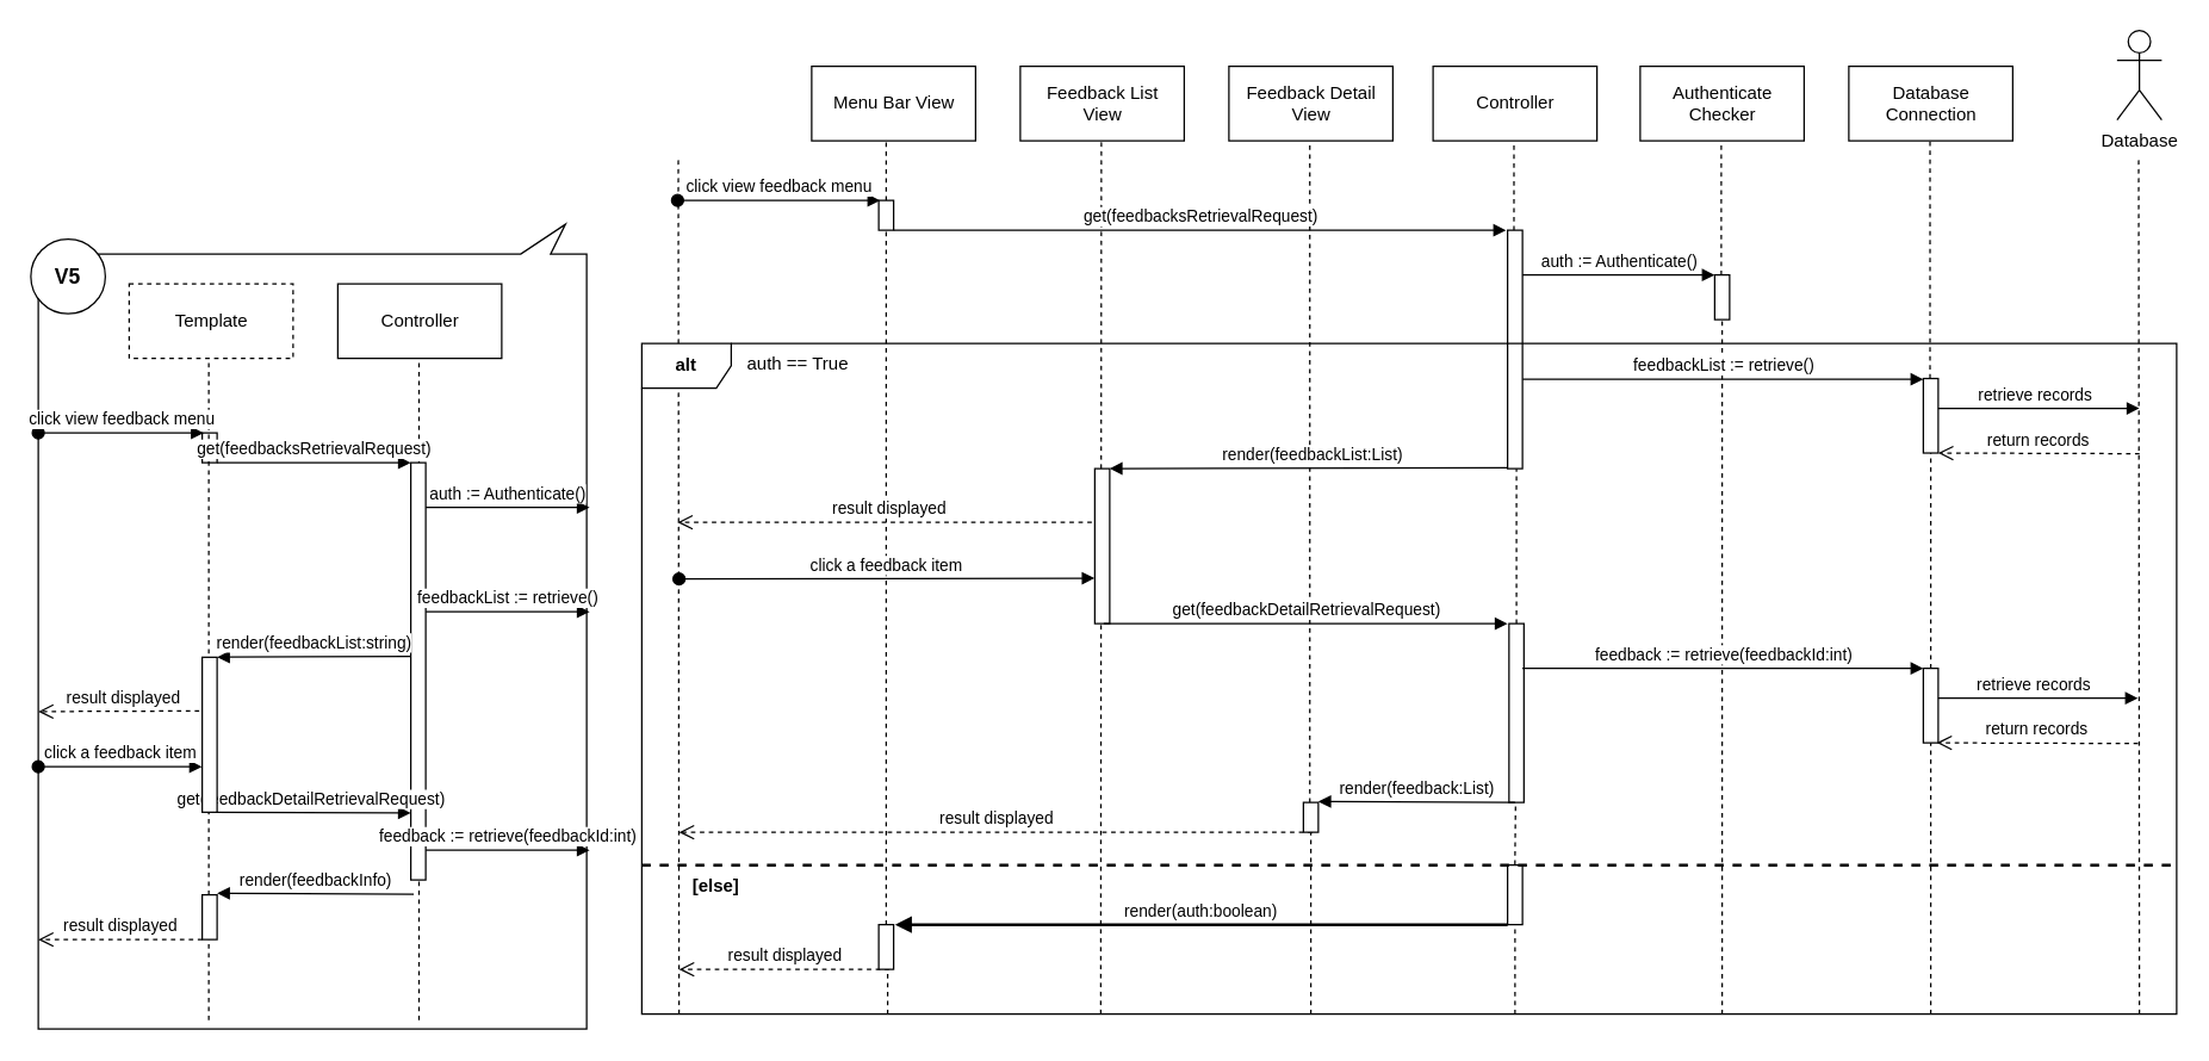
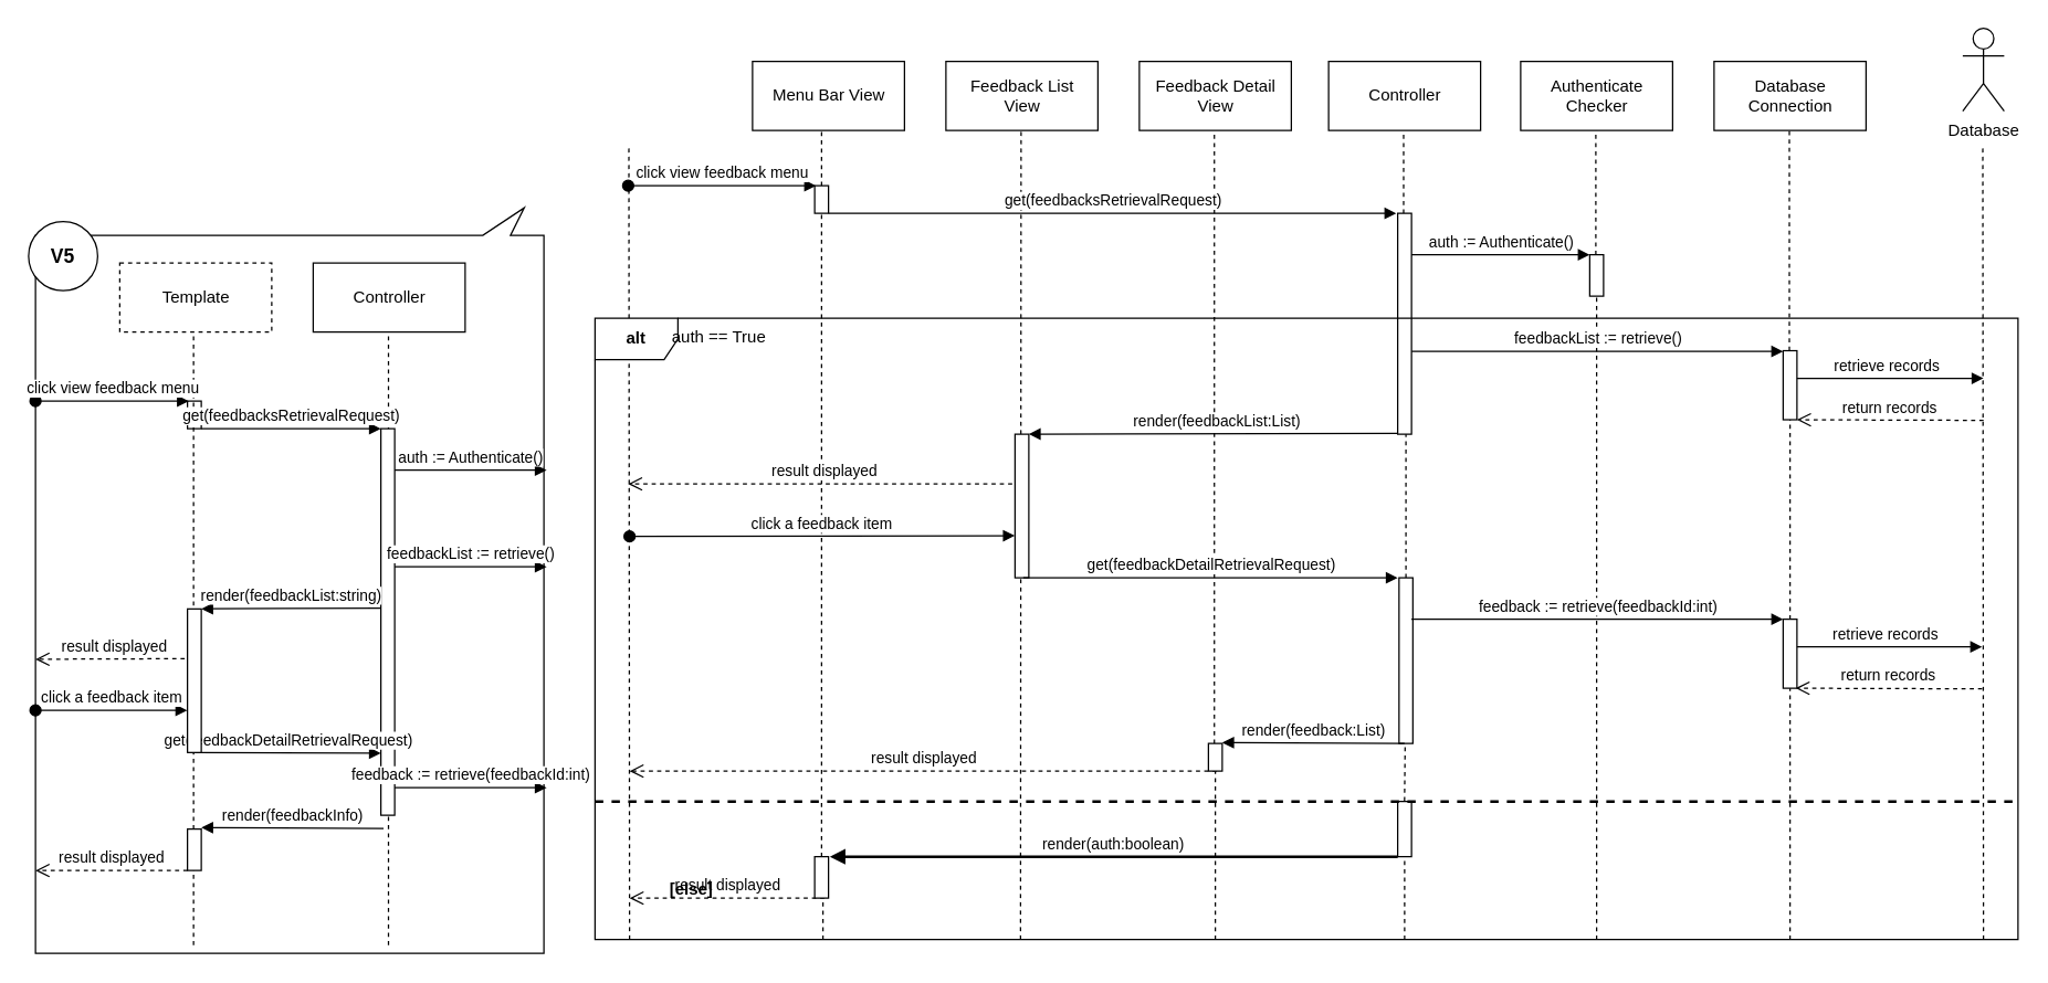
  <mxCell id="0" />
  <mxCell id="1" parent="0" />
  <mxCell id="2" value="" style="endArrow=none;dashed=1;html=1;" edge="1" parent="1" target="39"><mxGeometry width="50" height="50" relative="1" as="geometry"><mxPoint x="1155" y="680" as="sourcePoint" /><mxPoint x="1154.41" y="94" as="targetPoint" /></mxGeometry></mxCell>
  <mxCell id="3" value="" style="endArrow=none;dashed=1;html=1;startArrow=none;" edge="1" parent="1" source="72" target="44"><mxGeometry width="50" height="50" relative="1" as="geometry"><mxPoint x="595" y="730" as="sourcePoint" /><mxPoint x="594" y="94" as="targetPoint" /></mxGeometry></mxCell>
  <mxCell id="4" value="" style="endArrow=none;dashed=1;html=1;" edge="1" parent="1"><mxGeometry width="50" height="50" relative="1" as="geometry"><mxPoint x="738" y="680" as="sourcePoint" /><mxPoint x="738.41" y="94" as="targetPoint" /></mxGeometry></mxCell>
  <mxCell id="5" value="" style="endArrow=none;dashed=1;html=1;startArrow=none;" edge="1" parent="1" source="44"><mxGeometry width="50" height="50" relative="1" as="geometry"><mxPoint x="594.5" y="684" as="sourcePoint" /><mxPoint x="594" y="94" as="targetPoint" /></mxGeometry></mxCell>
  <mxCell id="6" value="Controller" style="html=1;" vertex="1" parent="1"><mxGeometry x="961" y="44" width="110" height="50" as="geometry" /></mxCell>
  <mxCell id="7" value="Database&lt;br&gt;Connection" style="html=1;" vertex="1" parent="1"><mxGeometry x="1240" y="44" width="110" height="50" as="geometry" /></mxCell>
  <mxCell id="8" value="" style="endArrow=none;dashed=1;html=1;startArrow=none;" edge="1" parent="1" source="26"><mxGeometry width="50" height="50" relative="1" as="geometry"><mxPoint x="1295" y="634" as="sourcePoint" /><mxPoint x="1294.5" y="94" as="targetPoint" /></mxGeometry></mxCell>
  <mxCell id="9" value="Database" style="shape=umlActor;verticalLabelPosition=bottom;verticalAlign=top;html=1;outlineConnect=0;" vertex="1" parent="1"><mxGeometry x="1420" y="20" width="30" height="60" as="geometry" /></mxCell>
  <mxCell id="10" value="" style="endArrow=none;dashed=1;html=1;" edge="1" parent="1"><mxGeometry width="50" height="50" relative="1" as="geometry"><mxPoint x="1435" y="680" as="sourcePoint" /><mxPoint x="1434.5" y="104" as="targetPoint" /></mxGeometry></mxCell>
  <mxCell id="11" value="Feedback List&lt;br&gt;View" style="html=1;" vertex="1" parent="1"><mxGeometry x="684" y="44" width="110" height="50" as="geometry" /></mxCell>
  <mxCell id="12" value="Feedback Detail&lt;br&gt;View" style="html=1;" vertex="1" parent="1"><mxGeometry x="824" y="44" width="110" height="50" as="geometry" /></mxCell>
  <mxCell id="13" value="" style="endArrow=none;dashed=1;html=1;startArrow=none;" edge="1" parent="1" source="24"><mxGeometry width="50" height="50" relative="1" as="geometry"><mxPoint x="1015" y="634" as="sourcePoint" /><mxPoint x="1015.29" y="94" as="targetPoint" /></mxGeometry></mxCell>
  <mxCell id="14" value="" style="endArrow=none;dashed=1;html=1;startArrow=none;" edge="1" parent="1"><mxGeometry width="50" height="50" relative="1" as="geometry"><mxPoint x="878.29" y="538" as="sourcePoint" /><mxPoint x="878.29" y="94" as="targetPoint" /></mxGeometry></mxCell>
  <mxCell id="15" value="click view feedback menu" style="html=1;verticalAlign=bottom;startArrow=oval;startFill=1;endArrow=block;startSize=8;" edge="1" parent="1"><mxGeometry width="60" relative="1" as="geometry"><mxPoint x="454" y="134" as="sourcePoint" /><mxPoint x="590" y="134" as="targetPoint" /></mxGeometry></mxCell>
  <mxCell id="16" value="feedbackList := retrieve()" style="html=1;verticalAlign=bottom;endArrow=block;" edge="1" parent="1"><mxGeometry width="80" relative="1" as="geometry"><mxPoint x="1021" y="254" as="sourcePoint" /><mxPoint x="1290" y="254" as="targetPoint" /></mxGeometry></mxCell>
  <mxCell id="17" value="retrieve records" style="html=1;verticalAlign=bottom;endArrow=block;" edge="1" parent="1"><mxGeometry width="80" relative="1" as="geometry"><mxPoint x="1295" y="273.52" as="sourcePoint" /><mxPoint x="1435" y="273.52" as="targetPoint" /></mxGeometry></mxCell>
  <mxCell id="18" value="return records" style="html=1;verticalAlign=bottom;endArrow=open;dashed=1;endSize=8;exitX=0.006;exitY=0.996;exitDx=0;exitDy=0;exitPerimeter=0;" edge="1" parent="1"><mxGeometry relative="1" as="geometry"><mxPoint x="1435.06" y="303.97" as="sourcePoint" /><mxPoint x="1300" y="303.52" as="targetPoint" /></mxGeometry></mxCell>
  <mxCell id="19" value="render(feedbackList:List)" style="html=1;verticalAlign=bottom;endArrow=block;" edge="1" parent="1"><mxGeometry width="80" relative="1" as="geometry"><mxPoint x="1015.97" y="313.43" as="sourcePoint" /><mxPoint x="744" y="313.91" as="targetPoint" /></mxGeometry></mxCell>
  <mxCell id="20" value="result displayed" style="html=1;verticalAlign=bottom;endArrow=open;dashed=1;endSize=8;" edge="1" parent="1"><mxGeometry relative="1" as="geometry"><mxPoint x="454" y="350" as="targetPoint" /><mxPoint x="738" y="350" as="sourcePoint" /></mxGeometry></mxCell>
  <mxCell id="21" value="click a feedback item" style="html=1;verticalAlign=bottom;startArrow=oval;startFill=1;endArrow=block;startSize=8;entryX=-0.013;entryY=0.707;entryDx=0;entryDy=0;entryPerimeter=0;" edge="1" parent="1" target="32"><mxGeometry width="60" relative="1" as="geometry"><mxPoint x="455" y="388" as="sourcePoint" /><mxPoint x="729" y="388" as="targetPoint" /></mxGeometry></mxCell>
  <mxCell id="22" value="retrieve records" style="html=1;verticalAlign=bottom;endArrow=block;" edge="1" parent="1"><mxGeometry width="80" relative="1" as="geometry"><mxPoint x="1294" y="468" as="sourcePoint" /><mxPoint x="1434" y="468" as="targetPoint" /></mxGeometry></mxCell>
  <mxCell id="23" value="return records" style="html=1;verticalAlign=bottom;endArrow=open;dashed=1;endSize=8;exitX=0.006;exitY=0.996;exitDx=0;exitDy=0;exitPerimeter=0;" edge="1" parent="1"><mxGeometry relative="1" as="geometry"><mxPoint x="1434.06" y="498.45" as="sourcePoint" /><mxPoint x="1299" y="498" as="targetPoint" /></mxGeometry></mxCell>
  <mxCell id="24" value="" style="html=1;points=[];perimeter=orthogonalPerimeter;" vertex="1" parent="1"><mxGeometry x="1011" y="154" width="10" height="160" as="geometry" /></mxCell>
  <mxCell id="25" value="" style="endArrow=none;dashed=1;html=1;startArrow=none;" edge="1" parent="1" source="28" target="24"><mxGeometry width="50" height="50" relative="1" as="geometry"><mxPoint x="1015.97" y="714" as="sourcePoint" /><mxPoint x="1016.97" y="360" as="targetPoint" /></mxGeometry></mxCell>
  <mxCell id="26" value="" style="html=1;points=[];perimeter=orthogonalPerimeter;" vertex="1" parent="1"><mxGeometry x="1290" y="253.52" width="10" height="50" as="geometry" /></mxCell>
  <mxCell id="27" value="" style="endArrow=none;dashed=1;html=1;startArrow=none;" edge="1" parent="1" source="30" target="26"><mxGeometry width="50" height="50" relative="1" as="geometry"><mxPoint x="1295" y="668" as="sourcePoint" /><mxPoint x="1294.5" y="128" as="targetPoint" /></mxGeometry></mxCell>
  <mxCell id="28" value="" style="html=1;points=[];perimeter=orthogonalPerimeter;" vertex="1" parent="1"><mxGeometry x="1011.97" y="418" width="10" height="120" as="geometry" /></mxCell>
  <mxCell id="29" value="feedback := retrieve(feedbackId:int)" style="html=1;verticalAlign=bottom;endArrow=block;" edge="1" parent="1"><mxGeometry width="80" relative="1" as="geometry"><mxPoint x="1020.97" y="448" as="sourcePoint" /><mxPoint x="1290" y="448" as="targetPoint" /></mxGeometry></mxCell>
  <mxCell id="30" value="" style="html=1;points=[];perimeter=orthogonalPerimeter;" vertex="1" parent="1"><mxGeometry x="1290" y="448" width="10" height="50" as="geometry" /></mxCell>
  <mxCell id="31" value="" style="endArrow=none;dashed=1;html=1;" edge="1" parent="1" target="30"><mxGeometry width="50" height="50" relative="1" as="geometry"><mxPoint x="1295" y="680" as="sourcePoint" /><mxPoint x="1295" y="238" as="targetPoint" /></mxGeometry></mxCell>
  <mxCell id="32" value="" style="html=1;points=[];perimeter=orthogonalPerimeter;" vertex="1" parent="1"><mxGeometry x="734" y="314" width="10" height="104" as="geometry" /></mxCell>
  <mxCell id="33" value="" style="endArrow=none;dashed=1;html=1;" edge="1" parent="1"><mxGeometry width="50" height="50" relative="1" as="geometry"><mxPoint x="879" y="680" as="sourcePoint" /><mxPoint x="879" y="558" as="targetPoint" /></mxGeometry></mxCell>
  <mxCell id="34" value="get(feedbacksRetrievalRequest)" style="html=1;verticalAlign=bottom;endArrow=block;" edge="1" parent="1"><mxGeometry width="80" relative="1" as="geometry"><mxPoint x="599" y="154" as="sourcePoint" /><mxPoint x="1010" y="154" as="targetPoint" /></mxGeometry></mxCell>
  <mxCell id="35" value="get(feedbackDetailRetrievalRequest)" style="html=1;verticalAlign=bottom;endArrow=block;" edge="1" parent="1"><mxGeometry width="80" relative="1" as="geometry"><mxPoint x="740" y="418" as="sourcePoint" /><mxPoint x="1011" y="418" as="targetPoint" /></mxGeometry></mxCell>
  <mxCell id="36" value="Authenticate&lt;br&gt;Checker" style="html=1;" vertex="1" parent="1"><mxGeometry x="1100" y="44" width="110" height="50" as="geometry" /></mxCell>
  <mxCell id="37" value="" style="endArrow=none;dashed=1;html=1;startArrow=none;" edge="1" parent="1" source="39"><mxGeometry width="50" height="50" relative="1" as="geometry"><mxPoint x="1154.91" y="624" as="sourcePoint" /><mxPoint x="1154.41" y="94" as="targetPoint" /></mxGeometry></mxCell>
  <mxCell id="38" value="auth := Authenticate()" style="html=1;verticalAlign=bottom;endArrow=block;" edge="1" parent="1"><mxGeometry width="80" relative="1" as="geometry"><mxPoint x="1021" y="184" as="sourcePoint" /><mxPoint x="1150" y="184" as="targetPoint" /></mxGeometry></mxCell>
  <mxCell id="39" value="" style="html=1;points=[];perimeter=orthogonalPerimeter;" vertex="1" parent="1"><mxGeometry x="1150" y="184" width="10" height="30" as="geometry" /></mxCell>
  <mxCell id="40" value="result displayed" style="html=1;verticalAlign=bottom;endArrow=open;dashed=1;endSize=8;" edge="1" parent="1"><mxGeometry relative="1" as="geometry"><mxPoint x="455" y="558" as="targetPoint" /><mxPoint x="879.97" y="558" as="sourcePoint" /></mxGeometry></mxCell>
  <mxCell id="41" value="render(feedback:List)" style="html=1;verticalAlign=bottom;endArrow=block;" edge="1" parent="1"><mxGeometry width="80" relative="1" as="geometry"><mxPoint x="1015.97" y="538" as="sourcePoint" /><mxPoint x="884" y="537.41" as="targetPoint" /></mxGeometry></mxCell>
  <mxCell id="42" value="Menu Bar View" style="html=1;" vertex="1" parent="1"><mxGeometry x="544" y="44" width="110" height="50" as="geometry" /></mxCell>
  <mxCell id="43" value="" style="endArrow=none;dashed=1;html=1;" edge="1" parent="1"><mxGeometry width="50" height="50" relative="1" as="geometry"><mxPoint x="455" y="680" as="sourcePoint" /><mxPoint x="454.5" y="104" as="targetPoint" /></mxGeometry></mxCell>
  <mxCell id="44" value="" style="html=1;points=[];perimeter=orthogonalPerimeter;" vertex="1" parent="1"><mxGeometry x="589" y="134" width="10" height="20" as="geometry" /></mxCell>
  <mxCell id="45" value="" style="group" vertex="1" connectable="0" parent="1"><mxGeometry x="20" y="150" width="375" height="540" as="geometry" /></mxCell>
  <mxCell id="46" value="" style="whiteSpace=wrap;html=1;shape=mxgraph.basic.rectCallout;dx=34.22;dy=20;boundedLbl=1;rotation=-180;" vertex="1" parent="45"><mxGeometry x="5" width="368" height="540" as="geometry" /></mxCell>
  <mxCell id="47" value="Template" style="html=1;dashed=1;" vertex="1" parent="45"><mxGeometry x="66" y="40" width="110" height="50" as="geometry" /></mxCell>
  <mxCell id="48" value="Controller" style="html=1;" vertex="1" parent="45"><mxGeometry x="206" y="40" width="110" height="50" as="geometry" /></mxCell>
  <mxCell id="49" value="" style="endArrow=none;dashed=1;html=1;startArrow=none;" edge="1" parent="45"><mxGeometry width="50" height="50" as="geometry"><mxPoint x="260.5" y="534" as="sourcePoint" /><mxPoint x="260.5" y="90" as="targetPoint" /></mxGeometry></mxCell>
  <mxCell id="50" value="" style="html=1;points=[];perimeter=orthogonalPerimeter;" vertex="1" parent="45"><mxGeometry x="255" y="160" width="10" height="280" as="geometry" /></mxCell>
  <mxCell id="51" value="auth := Authenticate()" style="html=1;verticalAlign=bottom;endArrow=block;" edge="1" parent="45"><mxGeometry width="80" as="geometry"><mxPoint x="265" y="190" as="sourcePoint" /><mxPoint x="375" y="190" as="targetPoint" /></mxGeometry></mxCell>
  <mxCell id="52" value="feedbackList := retrieve()" style="html=1;verticalAlign=bottom;endArrow=block;" edge="1" parent="45"><mxGeometry width="80" as="geometry"><mxPoint x="265" y="260" as="sourcePoint" /><mxPoint x="375" y="260" as="targetPoint" /></mxGeometry></mxCell>
  <mxCell id="53" value="result displayed" style="html=1;verticalAlign=bottom;endArrow=open;dashed=1;endSize=8;" edge="1" parent="45"><mxGeometry as="geometry"><mxPoint x="5" y="327" as="targetPoint" /><mxPoint x="119" y="326.57" as="sourcePoint" /></mxGeometry></mxCell>
  <mxCell id="54" value="click a feedback item" style="html=1;verticalAlign=bottom;startArrow=oval;startFill=1;endArrow=block;startSize=8;entryX=-0.013;entryY=0.707;entryDx=0;entryDy=0;entryPerimeter=0;" edge="1" parent="45" target="63"><mxGeometry width="60" as="geometry"><mxPoint x="5" y="364" as="sourcePoint" /><mxPoint x="110" y="364.57" as="targetPoint" /></mxGeometry></mxCell>
  <mxCell id="55" value="feedback := retrieve(feedbackId:int)" style="html=1;verticalAlign=bottom;endArrow=block;" edge="1" parent="45"><mxGeometry width="80" as="geometry"><mxPoint x="265.0" y="420" as="sourcePoint" /><mxPoint x="375" y="420" as="targetPoint" /></mxGeometry></mxCell>
  <mxCell id="56" value="result displayed" style="html=1;verticalAlign=bottom;endArrow=open;dashed=1;endSize=8;" edge="1" parent="45"><mxGeometry as="geometry"><mxPoint x="5" y="480" as="targetPoint" /><mxPoint x="115" y="480" as="sourcePoint" /></mxGeometry></mxCell>
  <mxCell id="57" value="" style="html=1;points=[];perimeter=orthogonalPerimeter;" vertex="1" parent="45"><mxGeometry x="115" y="140" width="10" height="20" as="geometry" /></mxCell>
  <mxCell id="58" value="" style="endArrow=none;dashed=1;html=1;startArrow=none;" edge="1" parent="45"><mxGeometry width="50" height="50" as="geometry"><mxPoint x="119.41" y="534" as="sourcePoint" /><mxPoint x="119.41" y="90" as="targetPoint" /></mxGeometry></mxCell>
  <mxCell id="59" value="get(feedbacksRetrievalRequest)" style="html=1;verticalAlign=bottom;endArrow=block;" edge="1" parent="45"><mxGeometry width="80" as="geometry"><mxPoint x="125" y="160" as="sourcePoint" /><mxPoint x="255" y="160" as="targetPoint" /></mxGeometry></mxCell>
  <mxCell id="60" value="" style="html=1;points=[];perimeter=orthogonalPerimeter;" vertex="1" parent="45"><mxGeometry x="115" y="450" width="10" height="30" as="geometry" /></mxCell>
  <mxCell id="61" value="render(feedbackInfo)" style="html=1;verticalAlign=bottom;endArrow=block;" edge="1" parent="45"><mxGeometry width="80" as="geometry"><mxPoint x="256.97" y="449.59" as="sourcePoint" /><mxPoint x="125" y="449" as="targetPoint" /></mxGeometry></mxCell>
  <mxCell id="62" value="get(feedbackDetailRetrievalRequest)" style="html=1;verticalAlign=bottom;endArrow=block;" edge="1" parent="45"><mxGeometry width="80" as="geometry"><mxPoint x="121" y="394.57" as="sourcePoint" /><mxPoint x="255" y="395" as="targetPoint" /></mxGeometry></mxCell>
  <mxCell id="63" value="" style="html=1;points=[];perimeter=orthogonalPerimeter;" vertex="1" parent="45"><mxGeometry x="115" y="290.57" width="10" height="104" as="geometry" /></mxCell>
  <mxCell id="64" value="render(feedbackList:string)" style="html=1;verticalAlign=bottom;endArrow=block;" edge="1" parent="45"><mxGeometry width="80" as="geometry"><mxPoint x="255" y="290" as="sourcePoint" /><mxPoint x="125" y="290.48" as="targetPoint" /></mxGeometry></mxCell>
  <mxCell id="65" value="&lt;font style=&quot;font-size: 14px&quot;&gt;&lt;b&gt;V5&lt;/b&gt;&lt;/font&gt;" style="ellipse;whiteSpace=wrap;html=1;aspect=fixed;" vertex="1" parent="45"><mxGeometry y="10" width="50" height="50" as="geometry" /></mxCell>
  <mxCell id="66" value="click view feedback menu" style="html=1;verticalAlign=bottom;startArrow=oval;startFill=1;endArrow=block;startSize=8;" edge="1" parent="45"><mxGeometry width="60" as="geometry"><mxPoint x="5" y="140" as="sourcePoint" /><mxPoint x="116" y="140" as="targetPoint" /></mxGeometry></mxCell>
  <mxCell id="67" value="&lt;b&gt;alt&lt;/b&gt;" style="shape=umlFrame;whiteSpace=wrap;html=1;" vertex="1" parent="1"><mxGeometry x="430" y="230" width="1030" height="450" as="geometry" /></mxCell>
  <mxCell id="68" value="render(auth:boolean)" style="html=1;verticalAlign=bottom;endArrow=block;strokeWidth=2;" edge="1" parent="1"><mxGeometry width="80" relative="1" as="geometry"><mxPoint x="1011" y="620" as="sourcePoint" /><mxPoint x="600" y="620" as="targetPoint" /></mxGeometry></mxCell>
  <mxCell id="69" value="" style="html=1;points=[];perimeter=orthogonalPerimeter;" vertex="1" parent="1"><mxGeometry x="1011" y="580" width="10" height="40" as="geometry" /></mxCell>
  <mxCell id="70" value="" style="endArrow=none;dashed=1;html=1;" edge="1" parent="1" target="69"><mxGeometry width="50" height="50" relative="1" as="geometry"><mxPoint x="1016" y="680" as="sourcePoint" /><mxPoint x="1016" y="538" as="targetPoint" /></mxGeometry></mxCell>
  <mxCell id="71" value="result displayed" style="html=1;verticalAlign=bottom;endArrow=open;dashed=1;endSize=8;" edge="1" parent="1"><mxGeometry relative="1" as="geometry"><mxPoint x="455.03" y="650" as="targetPoint" /><mxPoint x="596" y="650" as="sourcePoint" /></mxGeometry></mxCell>
  <mxCell id="72" value="" style="html=1;points=[];perimeter=orthogonalPerimeter;" vertex="1" parent="1"><mxGeometry x="589" y="620" width="10" height="30" as="geometry" /></mxCell>
  <mxCell id="73" value="" style="endArrow=none;dashed=1;html=1;" edge="1" parent="1" target="72"><mxGeometry width="50" height="50" relative="1" as="geometry"><mxPoint x="595" y="680" as="sourcePoint" /><mxPoint x="595" y="154" as="targetPoint" /></mxGeometry></mxCell>
  <mxCell id="74" value="" style="html=1;points=[];perimeter=orthogonalPerimeter;" vertex="1" parent="1"><mxGeometry x="874" y="538" width="10" height="20" as="geometry" /></mxCell>
  <mxCell id="75" value="" style="endArrow=none;dashed=1;html=1;exitX=0.495;exitY=-0.009;exitDx=0;exitDy=0;exitPerimeter=0;" edge="1" parent="1" source="69"><mxGeometry width="50" height="50" relative="1" as="geometry"><mxPoint x="1016" y="590" as="sourcePoint" /><mxPoint x="1016.38" y="538" as="targetPoint" /></mxGeometry></mxCell>
  <mxCell id="76" value="" style="endArrow=none;dashed=1;html=1;strokeWidth=2;" edge="1" parent="1"><mxGeometry width="50" height="50" relative="1" as="geometry"><mxPoint x="430" y="580" as="sourcePoint" /><mxPoint x="1460" y="580" as="targetPoint" /></mxGeometry></mxCell>
- <mxCell id="77" value="auth == True" style="text;html=1;strokeColor=none;fillColor=none;align=center;verticalAlign=middle;whiteSpace=wrap;rounded=0;" vertex="1" parent="1"><mxGeometry x="490" y="233.52" width="90" height="20" as="geometry" /></mxCell>
- <mxCell id="78" value="&lt;b&gt;[else]&lt;/b&gt;" style="text;html=1;strokeColor=none;fillColor=none;align=center;verticalAlign=middle;whiteSpace=wrap;rounded=0;" vertex="1" parent="1"><mxGeometry x="460" y="584" width="40" height="20" as="geometry" /></mxCell>
+ <mxCell id="77" value="auth == True" style="text;html=1;strokeColor=none;fillColor=none;align=center;verticalAlign=middle;whiteSpace=wrap;rounded=0;" vertex="1" parent="1"><mxGeometry x="475" y="233.52" width="90" height="20" as="geometry" /></mxCell>
+ <mxCell id="78" value="&lt;b&gt;[else]&lt;/b&gt;" style="text;html=1;strokeColor=none;fillColor=none;align=center;verticalAlign=middle;whiteSpace=wrap;rounded=0;" vertex="1" parent="1"><mxGeometry x="480" y="634" width="40" height="20" as="geometry" /></mxCell>
